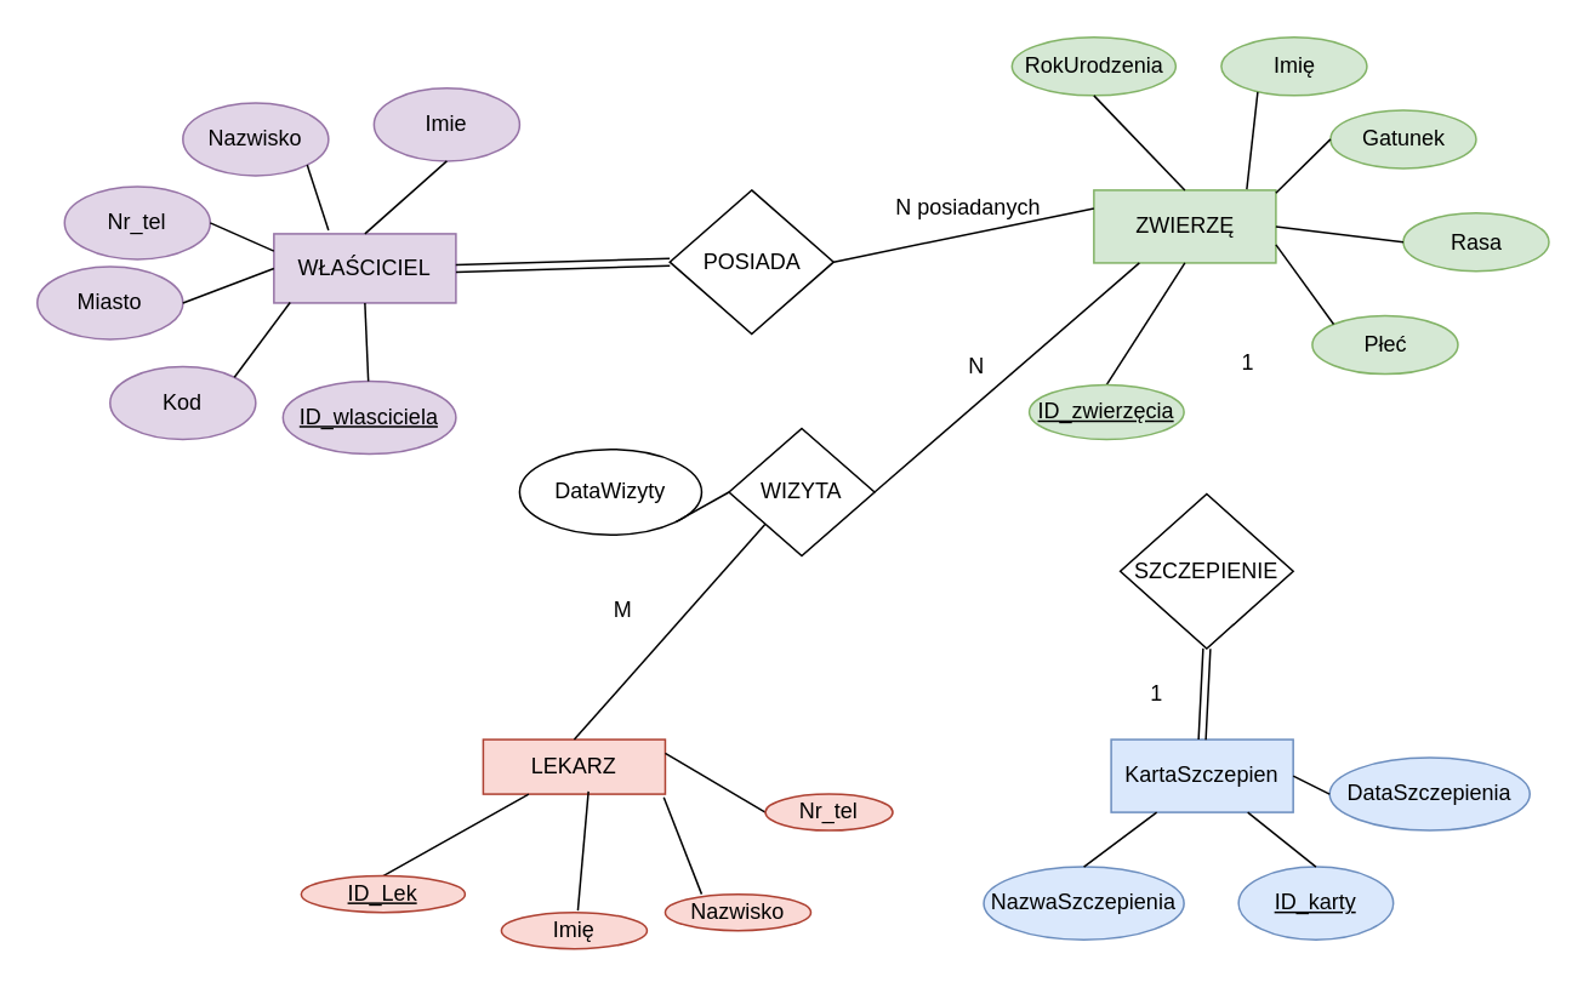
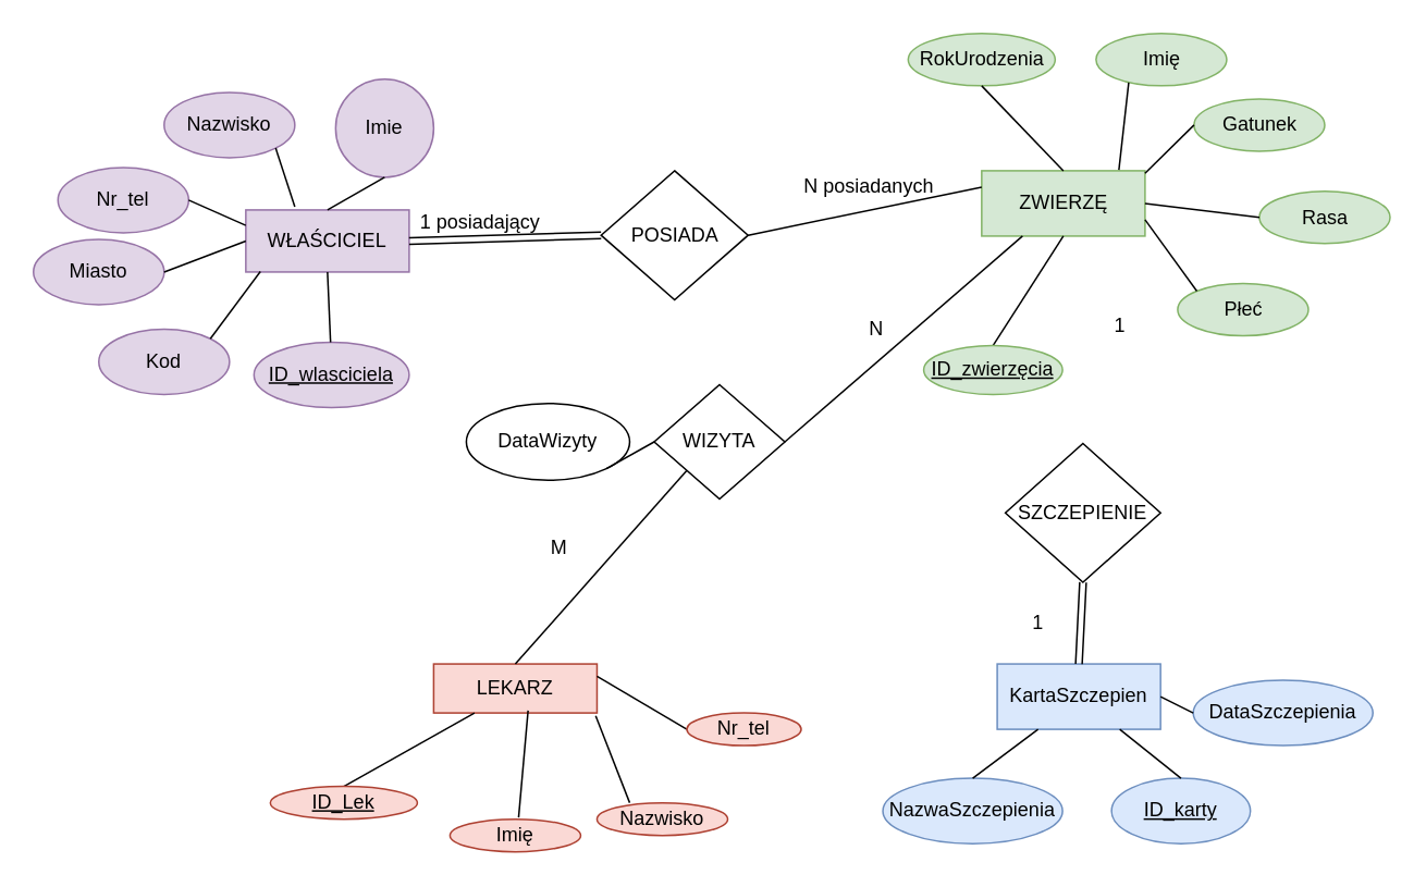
  <mxCell id="0" />
  <mxCell id="1" parent="0" />
  <mxCell id="2" value="LEKARZ" style="rounded=0;whiteSpace=wrap;html=1;fillColor=#fad9d5;strokeColor=#ae4132;" vertex="1" parent="1"><mxGeometry x="265" y="406" width="100" height="30" as="geometry" /></mxCell>
  <mxCell id="3" value="" style="endArrow=none;html=1;entryX=0.25;entryY=1;entryDx=0;entryDy=0;exitX=0.5;exitY=0;exitDx=0;exitDy=0;" edge="1" parent="1" source="7" target="2"><mxGeometry width="50" height="50" relative="1" as="geometry"><mxPoint x="251.82" y="483.929" as="sourcePoint" /><mxPoint x="315" y="441" as="targetPoint" /></mxGeometry></mxCell>
  <mxCell id="4" value="" style="endArrow=none;html=1;entryX=0.578;entryY=0.95;entryDx=0;entryDy=0;entryPerimeter=0;" edge="1" parent="1" target="2"><mxGeometry width="50" height="50" relative="1" as="geometry"><mxPoint x="317" y="500" as="sourcePoint" /><mxPoint x="355" y="431" as="targetPoint" /></mxGeometry></mxCell>
  <mxCell id="5" value="" style="endArrow=none;html=1;entryX=0.992;entryY=1.06;entryDx=0;entryDy=0;entryPerimeter=0;" edge="1" parent="1" target="2"><mxGeometry width="50" height="50" relative="1" as="geometry"><mxPoint x="385" y="491" as="sourcePoint" /><mxPoint x="345" y="421" as="targetPoint" /></mxGeometry></mxCell>
  <mxCell id="6" value="" style="endArrow=none;html=1;entryX=1;entryY=0.25;entryDx=0;entryDy=0;exitX=0;exitY=0.5;exitDx=0;exitDy=0;" edge="1" parent="1" source="10" target="2"><mxGeometry width="50" height="50" relative="1" as="geometry"><mxPoint x="415" y="461" as="sourcePoint" /><mxPoint x="185" y="531" as="targetPoint" /></mxGeometry></mxCell>
  <mxCell id="7" value="ID_Lek" style="ellipse;whiteSpace=wrap;html=1;fillColor=#fad9d5;strokeColor=#ae4132;fontStyle=4" vertex="1" parent="1"><mxGeometry x="165" y="481" width="90" height="20" as="geometry" /></mxCell>
  <mxCell id="8" value="Imię" style="ellipse;whiteSpace=wrap;html=1;fillColor=#fad9d5;strokeColor=#ae4132;" vertex="1" parent="1"><mxGeometry x="275" y="501" width="80" height="20" as="geometry" /></mxCell>
  <mxCell id="9" value="Nazwisko" style="ellipse;whiteSpace=wrap;html=1;fillColor=#fad9d5;strokeColor=#ae4132;" vertex="1" parent="1"><mxGeometry x="365" y="491" width="80" height="20" as="geometry" /></mxCell>
  <mxCell id="10" value="Nr_tel" style="ellipse;whiteSpace=wrap;html=1;fillColor=#fad9d5;strokeColor=#ae4132;" vertex="1" parent="1"><mxGeometry x="420" y="436" width="70" height="20" as="geometry" /></mxCell>
  <mxCell id="11" value="WIZYTA" style="rhombus;whiteSpace=wrap;html=1;" vertex="1" parent="1"><mxGeometry x="400" y="235" width="80" height="70" as="geometry" /></mxCell>
  <mxCell id="12" value="" style="endArrow=none;html=1;entryX=0;entryY=1;entryDx=0;entryDy=0;exitX=0.5;exitY=0;exitDx=0;exitDy=0;" edge="1" parent="1" source="2" target="11"><mxGeometry width="50" height="50" relative="1" as="geometry"><mxPoint x="240" y="486" as="sourcePoint" /><mxPoint x="290" y="436" as="targetPoint" /></mxGeometry></mxCell>
  <mxCell id="13" value="ZWIERZĘ" style="rounded=0;whiteSpace=wrap;html=1;fillColor=#d5e8d4;strokeColor=#82b366;" vertex="1" parent="1"><mxGeometry x="600.5" y="104" width="100" height="40" as="geometry" /></mxCell>
  <mxCell id="14" value="" style="endArrow=none;html=1;entryX=0.5;entryY=1;entryDx=0;entryDy=0;exitX=0.5;exitY=0;exitDx=0;exitDy=0;" edge="1" parent="1" source="16" target="13"><mxGeometry width="50" height="50" relative="1" as="geometry"><mxPoint x="600" y="206" as="sourcePoint" /><mxPoint x="380.5" y="400" as="targetPoint" /></mxGeometry></mxCell>
  <mxCell id="15" value="RokUrodzenia" style="ellipse;whiteSpace=wrap;html=1;fillColor=#d5e8d4;strokeColor=#82b366;" vertex="1" parent="1"><mxGeometry x="555.5" y="20" width="90" height="32" as="geometry" /></mxCell>
  <mxCell id="16" value="ID_zwierzęcia" style="ellipse;whiteSpace=wrap;html=1;fillColor=#d5e8d4;strokeColor=#82b366;fontStyle=4" vertex="1" parent="1"><mxGeometry x="565" y="211" width="85" height="30" as="geometry" /></mxCell>
  <mxCell id="17" value="Imię" style="ellipse;whiteSpace=wrap;html=1;fillColor=#d5e8d4;strokeColor=#82b366;" vertex="1" parent="1"><mxGeometry x="670.5" y="20" width="80" height="32" as="geometry" /></mxCell>
  <mxCell id="18" value="Gatunek" style="ellipse;whiteSpace=wrap;html=1;fillColor=#d5e8d4;strokeColor=#82b366;" vertex="1" parent="1"><mxGeometry x="730.5" y="60" width="80" height="32" as="geometry" /></mxCell>
  <mxCell id="19" value="Rasa" style="ellipse;whiteSpace=wrap;html=1;fillColor=#d5e8d4;strokeColor=#82b366;" vertex="1" parent="1"><mxGeometry x="770.5" y="116.5" width="80" height="32" as="geometry" /></mxCell>
  <mxCell id="20" value="Płeć" style="ellipse;whiteSpace=wrap;html=1;fillColor=#d5e8d4;strokeColor=#82b366;" vertex="1" parent="1"><mxGeometry x="720.5" y="173" width="80" height="32" as="geometry" /></mxCell>
  <mxCell id="21" value="" style="endArrow=none;html=1;exitX=0.5;exitY=0;exitDx=0;exitDy=0;entryX=0.5;entryY=1;entryDx=0;entryDy=0;" edge="1" parent="1" source="13" target="15"><mxGeometry width="50" height="50" relative="1" as="geometry"><mxPoint x="655.5" y="65" as="sourcePoint" /><mxPoint x="635.5" y="50" as="targetPoint" /></mxGeometry></mxCell>
  <mxCell id="22" value="" style="endArrow=none;html=1;exitX=0.84;exitY=-0.013;exitDx=0;exitDy=0;exitPerimeter=0;" edge="1" parent="1" source="13"><mxGeometry width="50" height="50" relative="1" as="geometry"><mxPoint x="665.5" y="75" as="sourcePoint" /><mxPoint x="690.5" y="50" as="targetPoint" /></mxGeometry></mxCell>
  <mxCell id="23" value="" style="endArrow=none;html=1;entryX=0;entryY=0.5;entryDx=0;entryDy=0;exitX=1;exitY=0.04;exitDx=0;exitDy=0;exitPerimeter=0;" edge="1" parent="1" source="13" target="18"><mxGeometry width="50" height="50" relative="1" as="geometry"><mxPoint x="675.5" y="85" as="sourcePoint" /><mxPoint x="725.5" y="35" as="targetPoint" /></mxGeometry></mxCell>
  <mxCell id="24" value="" style="endArrow=none;html=1;entryX=0;entryY=0.5;entryDx=0;entryDy=0;exitX=1;exitY=0.5;exitDx=0;exitDy=0;" edge="1" parent="1" source="13" target="19"><mxGeometry width="50" height="50" relative="1" as="geometry"><mxPoint x="680.5" y="120" as="sourcePoint" /><mxPoint x="770.5" y="124" as="targetPoint" /></mxGeometry></mxCell>
  <mxCell id="25" value="" style="endArrow=none;html=1;exitX=1;exitY=0.75;exitDx=0;exitDy=0;entryX=0;entryY=0;entryDx=0;entryDy=0;" edge="1" parent="1" source="13" target="20"><mxGeometry width="50" height="50" relative="1" as="geometry"><mxPoint x="695.5" y="105" as="sourcePoint" /><mxPoint x="730.5" y="170" as="targetPoint" /></mxGeometry></mxCell>
  <mxCell id="26" value="WŁAŚCICIEL" style="rounded=0;whiteSpace=wrap;html=1;fillColor=#e1d5e7;strokeColor=#9673a6;" vertex="1" parent="1"><mxGeometry x="150" y="128" width="100" height="38" as="geometry" /></mxCell>
  <mxCell id="27" value="POSIADA" style="rhombus;whiteSpace=wrap;html=1;" vertex="1" parent="1"><mxGeometry x="367.5" y="104" width="90" height="79" as="geometry" /></mxCell>
  <mxCell id="28" value="" style="endArrow=none;html=1;entryX=1;entryY=0.5;entryDx=0;entryDy=0;exitX=0;exitY=0.25;exitDx=0;exitDy=0;" edge="1" parent="1" source="13" target="27"><mxGeometry width="50" height="50" relative="1" as="geometry"><mxPoint x="240" y="566" as="sourcePoint" /><mxPoint x="290" y="516" as="targetPoint" /></mxGeometry></mxCell>
  <mxCell id="29" value="" style="shape=link;html=1;entryX=0;entryY=0.5;entryDx=0;entryDy=0;exitX=1;exitY=0.5;exitDx=0;exitDy=0;" edge="1" parent="1" source="26" target="27"><mxGeometry width="50" height="50" relative="1" as="geometry"><mxPoint x="150" y="636" as="sourcePoint" /><mxPoint x="200" y="586" as="targetPoint" /></mxGeometry></mxCell>
  <mxCell id="30" value="N posiadanych" style="text;html=1;resizable=0;points=[];autosize=1;align=left;verticalAlign=top;spacingTop=-4;" vertex="1" parent="1"><mxGeometry x="490" y="104" width="90" height="20" as="geometry" /></mxCell>
+ <mxCell id="31" value="1 posiadający" style="text;html=1;resizable=0;points=[];autosize=1;align=left;verticalAlign=top;spacingTop=-4;" vertex="1" parent="1"><mxGeometry x="255" y="126" width="90" height="20" as="geometry" /></mxCell>
  <mxCell id="32" value="N" style="text;html=1;resizable=0;points=[];autosize=1;align=left;verticalAlign=top;spacingTop=-4;" vertex="1" parent="1"><mxGeometry x="530" y="191" width="20" height="20" as="geometry" /></mxCell>
  <mxCell id="33" value="M" style="text;html=1;resizable=0;points=[];autosize=1;align=left;verticalAlign=top;spacingTop=-4;" vertex="1" parent="1"><mxGeometry x="335" y="325" width="30" height="20" as="geometry" /></mxCell>
  <mxCell id="34" value="Kod" style="ellipse;whiteSpace=wrap;html=1;fillColor=#e1d5e7;strokeColor=#9673a6;" vertex="1" parent="1"><mxGeometry x="60" y="201" width="80" height="40" as="geometry" /></mxCell>
  <mxCell id="35" value="Miasto" style="ellipse;whiteSpace=wrap;html=1;fillColor=#e1d5e7;strokeColor=#9673a6;" vertex="1" parent="1"><mxGeometry x="20" y="146" width="80" height="40" as="geometry" /></mxCell>
  <mxCell id="36" value="Nr_tel" style="ellipse;whiteSpace=wrap;html=1;fillColor=#e1d5e7;strokeColor=#9673a6;" vertex="1" parent="1"><mxGeometry x="35" y="102" width="80" height="40" as="geometry" /></mxCell>
  <mxCell id="37" value="Nazwisko" style="ellipse;whiteSpace=wrap;html=1;fillColor=#e1d5e7;strokeColor=#9673a6;" vertex="1" parent="1"><mxGeometry x="100" y="56" width="80" height="40" as="geometry" /></mxCell>
- <mxCell id="38" value="Imie" style="ellipse;whiteSpace=wrap;html=1;fillColor=#e1d5e7;strokeColor=#9673a6;" vertex="1" parent="1"><mxGeometry x="205" y="48" width="80" height="40" as="geometry" /></mxCell>
+ <mxCell id="38" value="Imie" style="ellipse;whiteSpace=wrap;html=1;fillColor=#e1d5e7;strokeColor=#9673a6;" vertex="1" parent="1"><mxGeometry x="205" y="48" width="60" height="60" as="geometry" /></mxCell>
  <mxCell id="39" value="ID_wlasciciela" style="ellipse;whiteSpace=wrap;html=1;fillColor=#e1d5e7;strokeColor=#9673a6;fontStyle=4" vertex="1" parent="1"><mxGeometry x="155" y="209" width="95" height="40" as="geometry" /></mxCell>
  <mxCell id="40" value="" style="endArrow=none;html=1;entryX=0.5;entryY=1;entryDx=0;entryDy=0;" edge="1" parent="1" source="39" target="26"><mxGeometry width="50" height="50" relative="1" as="geometry"><mxPoint x="50" y="486" as="sourcePoint" /><mxPoint x="110" y="376" as="targetPoint" /><Array as="points" /></mxGeometry></mxCell>
  <mxCell id="41" value="" style="endArrow=none;html=1;entryX=0.089;entryY=0.993;entryDx=0;entryDy=0;entryPerimeter=0;exitX=1;exitY=0;exitDx=0;exitDy=0;" edge="1" parent="1" source="34" target="26"><mxGeometry width="50" height="50" relative="1" as="geometry"><mxPoint x="20" y="486" as="sourcePoint" /><mxPoint x="70" y="436" as="targetPoint" /></mxGeometry></mxCell>
  <mxCell id="42" value="" style="endArrow=none;html=1;entryX=0;entryY=0.5;entryDx=0;entryDy=0;exitX=1;exitY=0.5;exitDx=0;exitDy=0;" edge="1" parent="1" source="35" target="26"><mxGeometry width="50" height="50" relative="1" as="geometry"><mxPoint x="110" y="166" as="sourcePoint" /><mxPoint x="70" y="436" as="targetPoint" /></mxGeometry></mxCell>
  <mxCell id="43" value="" style="endArrow=none;html=1;exitX=0.5;exitY=0;exitDx=0;exitDy=0;entryX=0.5;entryY=1;entryDx=0;entryDy=0;" edge="1" parent="1" source="26" target="38"><mxGeometry width="50" height="50" relative="1" as="geometry"><mxPoint x="190" y="131" as="sourcePoint" /><mxPoint x="240" y="81" as="targetPoint" /></mxGeometry></mxCell>
  <mxCell id="44" value="" style="endArrow=none;html=1;entryX=1;entryY=1;entryDx=0;entryDy=0;" edge="1" parent="1" target="37"><mxGeometry width="50" height="50" relative="1" as="geometry"><mxPoint x="180" y="126" as="sourcePoint" /><mxPoint x="200" y="86" as="targetPoint" /></mxGeometry></mxCell>
  <mxCell id="45" value="" style="endArrow=none;html=1;entryX=1;entryY=0.5;entryDx=0;entryDy=0;exitX=0;exitY=0.25;exitDx=0;exitDy=0;" edge="1" parent="1" source="26" target="36"><mxGeometry width="50" height="50" relative="1" as="geometry"><mxPoint x="110" y="166" as="sourcePoint" /><mxPoint x="160" y="116" as="targetPoint" /></mxGeometry></mxCell>
  <mxCell id="46" value="KartaSzczepien" style="rounded=0;whiteSpace=wrap;html=1;fillColor=#dae8fc;strokeColor=#6c8ebf;" vertex="1" parent="1"><mxGeometry x="610" y="406" width="100" height="40" as="geometry" /></mxCell>
  <mxCell id="47" value="SZCZEPIENIE" style="rhombus;whiteSpace=wrap;html=1;" vertex="1" parent="1"><mxGeometry x="615" y="271" width="95" height="85" as="geometry" /></mxCell>
  <mxCell id="48" value="1" style="text;html=1;resizable=0;points=[];autosize=1;align=left;verticalAlign=top;spacingTop=-4;" vertex="1" parent="1"><mxGeometry x="680" y="189" width="20" height="20" as="geometry" /></mxCell>
  <mxCell id="49" value="1" style="text;html=1;resizable=0;points=[];autosize=1;align=left;verticalAlign=top;spacingTop=-4;" vertex="1" parent="1"><mxGeometry x="630" y="371" width="20" height="20" as="geometry" /></mxCell>
  <mxCell id="50" value="NazwaSzczepienia" style="ellipse;whiteSpace=wrap;html=1;fillColor=#dae8fc;strokeColor=#6c8ebf;" vertex="1" parent="1"><mxGeometry x="540" y="476" width="110" height="40" as="geometry" /></mxCell>
  <mxCell id="51" value="ID_karty" style="ellipse;whiteSpace=wrap;html=1;fillColor=#dae8fc;strokeColor=#6c8ebf;fontStyle=4" vertex="1" parent="1"><mxGeometry x="680" y="476" width="85" height="40" as="geometry" /></mxCell>
  <mxCell id="52" value="DataWizyty" style="ellipse;whiteSpace=wrap;html=1;" vertex="1" parent="1"><mxGeometry x="285" y="246.5" width="100" height="47" as="geometry" /></mxCell>
  <mxCell id="53" value="" style="endArrow=none;html=1;exitX=0;exitY=0.5;exitDx=0;exitDy=0;entryX=1;entryY=1;entryDx=0;entryDy=0;" edge="1" parent="1" source="11" target="52"><mxGeometry width="50" height="50" relative="1" as="geometry"><mxPoint x="20" y="586" as="sourcePoint" /><mxPoint x="400" y="226" as="targetPoint" /></mxGeometry></mxCell>
  <mxCell id="54" value="" style="endArrow=none;html=1;entryX=0.25;entryY=1;entryDx=0;entryDy=0;exitX=0.5;exitY=0;exitDx=0;exitDy=0;" edge="1" parent="1" source="50" target="46"><mxGeometry width="50" height="50" relative="1" as="geometry"><mxPoint x="20" y="586" as="sourcePoint" /><mxPoint x="70" y="536" as="targetPoint" /></mxGeometry></mxCell>
  <mxCell id="55" value="" style="endArrow=none;html=1;entryX=0.75;entryY=1;entryDx=0;entryDy=0;exitX=0.5;exitY=0;exitDx=0;exitDy=0;" edge="1" parent="1" source="51" target="46"><mxGeometry width="50" height="50" relative="1" as="geometry"><mxPoint x="20" y="586" as="sourcePoint" /><mxPoint x="70" y="536" as="targetPoint" /></mxGeometry></mxCell>
  <mxCell id="56" value="" style="shape=link;html=1;entryX=0.5;entryY=1;entryDx=0;entryDy=0;exitX=0.5;exitY=0;exitDx=0;exitDy=0;" edge="1" parent="1" source="46" target="47"><mxGeometry width="50" height="50" relative="1" as="geometry"><mxPoint x="637.5" y="411" as="sourcePoint" /><mxPoint x="687.5" y="361" as="targetPoint" /></mxGeometry></mxCell>
  <mxCell id="57" value="DataSzczepienia" style="ellipse;whiteSpace=wrap;html=1;fillColor=#dae8fc;strokeColor=#6c8ebf;" vertex="1" parent="1"><mxGeometry x="730" y="416" width="110" height="40" as="geometry" /></mxCell>
  <mxCell id="58" value="" style="endArrow=none;html=1;entryX=0;entryY=0.5;entryDx=0;entryDy=0;exitX=1;exitY=0.5;exitDx=0;exitDy=0;" edge="1" parent="1" source="46" target="57"><mxGeometry width="50" height="50" relative="1" as="geometry"><mxPoint x="20" y="656" as="sourcePoint" /><mxPoint x="70" y="606" as="targetPoint" /></mxGeometry></mxCell>
  <mxCell id="59" value="" style="endArrow=none;html=1;entryX=0.25;entryY=1;entryDx=0;entryDy=0;exitX=1;exitY=0.5;exitDx=0;exitDy=0;" edge="1" parent="1" source="11" target="13"><mxGeometry width="50" height="50" relative="1" as="geometry"><mxPoint x="20" y="586" as="sourcePoint" /><mxPoint x="70" y="536" as="targetPoint" /></mxGeometry></mxCell>
